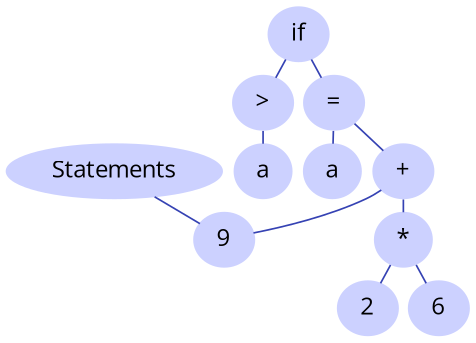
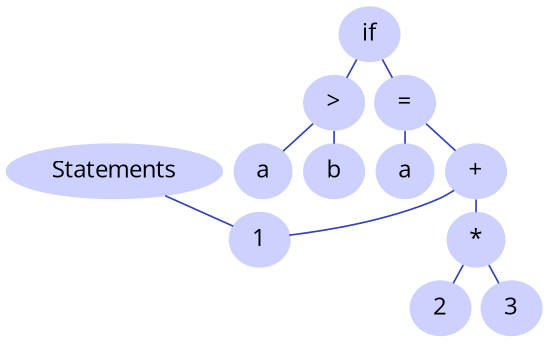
  digraph {
    fontname="Open Sans"
    nodesep=0.1
    ranksep=0.1
    node [color="0.650 0.200 1.000" fontname="Open Sans" style=filled]
    edge [arrowhead=none color="0.650 0.700 0.700" fontname="Open Sans"]
    n1 [height=0.0 label=Statements width=0.0]
-   n2 [height=0.0 label=9 width=0.0]
+   n2 [height=0.0 label=1 width=0.0]
    n3 [height=0.0 label=if width=0.0]
    n4 [height=0.0 label=">" width=0.0]
    n5 [height=0.0 label="=" width=0.0]
    n6 [height=0.0 label=a width=0.0]
+   n7 [height=0.0 label=b width=0.0]
    n8 [height=0.0 label=a width=0.0]
    n9 [height=0.0 label="+" width=0.0]
    n10 [height=0.0 label="*" width=0.0]
    n11 [height=0.0 label=2 width=0.0]
-   n12 [height=0.0 label=6 width=0.0]
+   n12 [height=0.0 label=3 width=0.0]
    n1 -> n2
    n3 -> n4
    n3 -> n5
    n4 -> n6
+   n4 -> n7
    n5 -> n8
    n5 -> n9
    n9 -> n2
    n9 -> n10
    n10 -> n11
    n10 -> n12
  }
